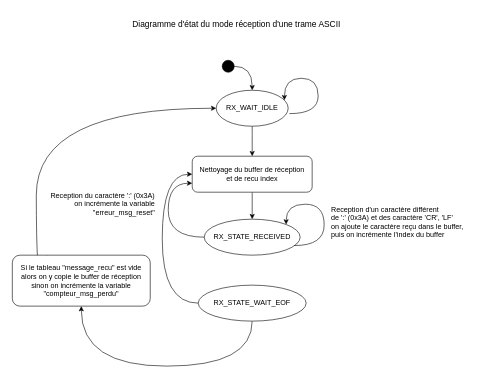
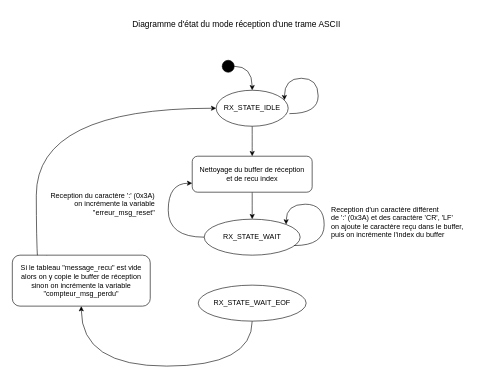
  <mxCell id="0" />
  <mxCell id="1" parent="0" />
  <mxCell id="2" style="edgeStyle=orthogonalEdgeStyle;orthogonalLoop=1;jettySize=auto;html=1;exitX=1;exitY=0.5;exitDx=0;exitDy=0;curved=1;" parent="1" source="3" target="5" edge="1"><mxGeometry relative="1" as="geometry" /></mxCell>
  <mxCell id="3" value="" style="ellipse;whiteSpace=wrap;html=1;aspect=fixed;fillColor=#000000;" parent="1" vertex="1"><mxGeometry x="370" y="100" width="20" height="20" as="geometry" /></mxCell>
  <mxCell id="4" style="edgeStyle=orthogonalEdgeStyle;curved=1;rounded=0;orthogonalLoop=1;jettySize=auto;html=1;exitX=0.5;exitY=1;exitDx=0;exitDy=0;entryX=0.5;entryY=0;entryDx=0;entryDy=0;startArrow=none;startFill=0;" edge="1" parent="1" source="5" target="17"><mxGeometry relative="1" as="geometry"><Array as="points"><mxPoint x="420" y="240" /><mxPoint x="420" y="240" /></Array></mxGeometry></mxCell>
- <mxCell id="5" value="RX_WAIT_IDLE" style="ellipse;whiteSpace=wrap;html=1;rounded=1;" parent="1" vertex="1"><mxGeometry x="360" y="150" width="120" height="60" as="geometry" /></mxCell>
+ <mxCell id="5" value="RX_STATE_IDLE" style="ellipse;whiteSpace=wrap;html=1;rounded=1;" parent="1" vertex="1"><mxGeometry x="360" y="150" width="120" height="60" as="geometry" /></mxCell>
  <mxCell id="6" style="edgeStyle=orthogonalEdgeStyle;curved=1;rounded=0;orthogonalLoop=1;jettySize=auto;html=1;exitX=0.25;exitY=0;exitDx=0;exitDy=0;entryX=0;entryY=0.5;entryDx=0;entryDy=0;startArrow=none;startFill=0;" edge="1" parent="1" source="7" target="5"><mxGeometry relative="1" as="geometry"><Array as="points"><mxPoint x="60" y="470" /><mxPoint x="60" y="180" /></Array></mxGeometry></mxCell>
  <mxCell id="7" value="&lt;span&gt;Si le tableau&amp;nbsp;&quot;message_recu&quot;&amp;nbsp;est vide&lt;br&gt;alors on y copie le buffer de réception&lt;br&gt;sinon&amp;nbsp;on incrémente la variable &quot;compteur_msg_perdu&quot;&lt;br&gt;&lt;/span&gt;" style="whiteSpace=wrap;html=1;rounded=1;" parent="1" vertex="1"><mxGeometry x="20" y="425" width="230" height="85" as="geometry" /></mxCell>
  <mxCell id="8" style="edgeStyle=orthogonalEdgeStyle;curved=1;rounded=0;orthogonalLoop=1;jettySize=auto;html=1;startArrow=none;startFill=0;exitX=0.5;exitY=1;exitDx=0;exitDy=0;entryX=0.5;entryY=1;entryDx=0;entryDy=0;" edge="1" parent="1" source="10" target="7"><mxGeometry relative="1" as="geometry"><mxPoint x="60" y="480" as="targetPoint" /><Array as="points"><mxPoint x="420" y="610" /><mxPoint x="135" y="610" /></Array></mxGeometry></mxCell>
- <mxCell id="9" style="edgeStyle=orthogonalEdgeStyle;curved=1;rounded=0;orthogonalLoop=1;jettySize=auto;html=1;exitX=0;exitY=0.5;exitDx=0;exitDy=0;entryX=0;entryY=0.5;entryDx=0;entryDy=0;startArrow=none;startFill=0;" edge="1" parent="1" source="10" target="17"><mxGeometry relative="1" as="geometry"><Array as="points"><mxPoint x="270" y="505" /><mxPoint x="270" y="290" /></Array></mxGeometry></mxCell>
  <mxCell id="10" value="&lt;span&gt;RX_STATE_WAIT_EOF&lt;br&gt;&lt;/span&gt;" style="ellipse;whiteSpace=wrap;html=1;rounded=1;" vertex="1" parent="1"><mxGeometry x="330" y="475" width="180" height="60" as="geometry" /></mxCell>
  <mxCell id="11" style="edgeStyle=orthogonalEdgeStyle;rounded=0;orthogonalLoop=1;jettySize=auto;html=1;exitX=1.017;exitY=0.65;exitDx=0;exitDy=0;entryX=1;entryY=0.25;entryDx=0;entryDy=0;curved=1;exitPerimeter=0;" edge="1" parent="1" source="5" target="5"><mxGeometry relative="1" as="geometry"><Array as="points"><mxPoint x="530" y="189" /><mxPoint x="530" y="130" /><mxPoint x="474" y="130" /></Array></mxGeometry></mxCell>
  <mxCell id="12" style="edgeStyle=orthogonalEdgeStyle;curved=1;rounded=0;orthogonalLoop=1;jettySize=auto;html=1;exitX=0;exitY=0.5;exitDx=0;exitDy=0;entryX=0;entryY=0.75;entryDx=0;entryDy=0;startArrow=none;startFill=0;" edge="1" parent="1" source="13" target="17"><mxGeometry relative="1" as="geometry"><Array as="points"><mxPoint x="280" y="395" /><mxPoint x="280" y="305" /></Array></mxGeometry></mxCell>
- <mxCell id="13" value="&lt;span&gt;RX_STATE_RECEIVED&lt;/span&gt;" style="ellipse;whiteSpace=wrap;html=1;rounded=1;" vertex="1" parent="1"><mxGeometry x="340" y="365" width="160" height="60" as="geometry" /></mxCell>
+ <mxCell id="13" value="&lt;span&gt;RX_STATE_WAIT&lt;/span&gt;" style="ellipse;whiteSpace=wrap;html=1;rounded=1;" vertex="1" parent="1"><mxGeometry x="340" y="365" width="160" height="60" as="geometry" /></mxCell>
  <mxCell id="14" value="Reception d'un caractère différent&lt;br&gt;de ':' (0x3A) et des caractère 'CR', 'LF'&lt;br&gt;on ajoute le caractère reçu dans le buffer,&lt;br&gt;puis on incrémente l'index du buffer&amp;nbsp;" style="text;html=1;strokeColor=none;fillColor=none;align=left;verticalAlign=middle;whiteSpace=wrap;rounded=0;" vertex="1" parent="1"><mxGeometry x="550" y="330" width="240" height="80" as="geometry" /></mxCell>
  <mxCell id="15" style="edgeStyle=orthogonalEdgeStyle;curved=1;rounded=0;orthogonalLoop=1;jettySize=auto;html=1;exitX=0.5;exitY=1;exitDx=0;exitDy=0;startArrow=none;startFill=0;" edge="1" parent="1" source="14" target="14"><mxGeometry relative="1" as="geometry" /></mxCell>
  <mxCell id="16" style="edgeStyle=orthogonalEdgeStyle;curved=1;rounded=0;orthogonalLoop=1;jettySize=auto;html=1;exitX=0.5;exitY=1;exitDx=0;exitDy=0;entryX=0.5;entryY=0;entryDx=0;entryDy=0;startArrow=none;startFill=0;" edge="1" parent="1" source="17" target="13"><mxGeometry relative="1" as="geometry" /></mxCell>
  <mxCell id="17" value="&lt;span style=&quot;text-align: left&quot;&gt;Nettoyage du buffer&amp;nbsp;&lt;/span&gt;&lt;span style=&quot;text-align: left&quot;&gt;de réception&lt;/span&gt;&lt;span style=&quot;text-align: left&quot;&gt;&lt;br&gt;et de recu index&lt;/span&gt;" style="whiteSpace=wrap;html=1;rounded=1;" vertex="1" parent="1"><mxGeometry x="320" y="260" width="200" height="60" as="geometry" /></mxCell>
  <mxCell id="18" value="Reception du caractère ':' (0x3A)&lt;br&gt;on incrémente la variable &quot;erreur_msg_reset&quot;" style="text;html=1;strokeColor=none;fillColor=none;align=right;verticalAlign=middle;whiteSpace=wrap;rounded=0;" vertex="1" parent="1"><mxGeometry x="80" y="310" width="180" height="60" as="geometry" /></mxCell>
  <mxCell id="19" style="edgeStyle=orthogonalEdgeStyle;curved=1;rounded=0;orthogonalLoop=1;jettySize=auto;html=1;exitX=0.938;exitY=0.733;exitDx=0;exitDy=0;startArrow=none;startFill=0;entryX=1;entryY=0;entryDx=0;entryDy=0;exitPerimeter=0;" edge="1" parent="1" source="13" target="13"><mxGeometry relative="1" as="geometry"><mxPoint x="624" y="425" as="sourcePoint" /><mxPoint x="540" y="380" as="targetPoint" /><Array as="points"><mxPoint x="540" y="409" /><mxPoint x="540" y="340" /><mxPoint x="477" y="340" /></Array></mxGeometry></mxCell>
  <mxCell id="20" value="Diagramme d'état du mode réception d'une trame ASCII" style="text;html=1;strokeColor=none;fillColor=none;align=center;verticalAlign=middle;whiteSpace=wrap;rounded=0;fontSize=14;" vertex="1" parent="1"><mxGeometry x="139" y="20" width="510" height="40" as="geometry" /></mxCell>
